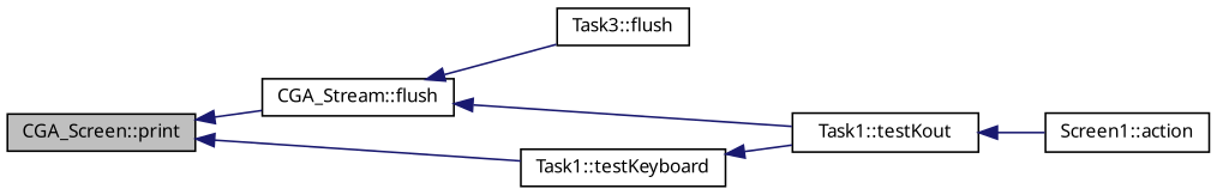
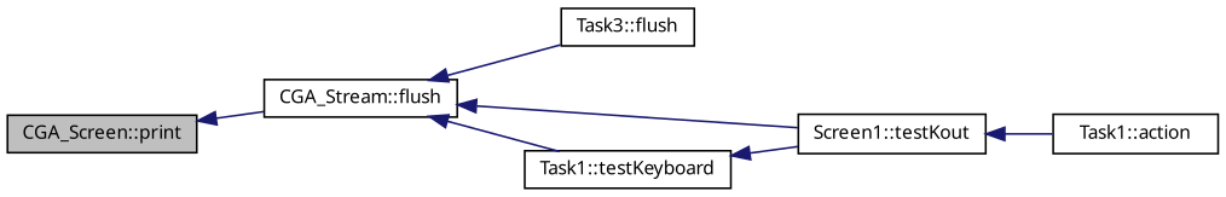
  digraph {
    fontname="Noto Sans"
    rankdir=LR
    node [color=black fontname="Noto Sans" fontsize=10 shape=record]
    edge [color=midnightblue dir=back fontname="Noto Sans" fontsize=10 labelfontname=FreeSans labelfontsize=10 style=solid]
    n1 [fillcolor=grey75 fontcolor=black height=0.2 label="CGA_Screen::print" style=filled width=0.4]
    n2 [height=0.2 label="CGA_Stream::flush" width=0.4]
    n3 [height=0.2 label="Task3::flush" width=0.4]
    n4 [height=0.2 label="Task1::testKeyboard" width=0.4]
-   n5 [height=0.2 label="Task1::testKout" width=0.4]
-   n6 [height=0.2 label="Screen1::action" width=0.4]
+   n5 [height=0.2 label="Screen1::testKout" width=0.4]
+   n6 [height=0.2 label="Task1::action" width=0.4]
    n1 -> n2
    n2 -> n3
-   n1 -> n4
+   n2 -> n4
    n2 -> n5
    n4 -> n5
    n5 -> n6
  }
